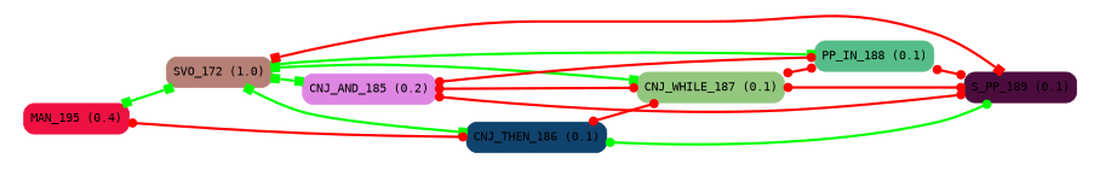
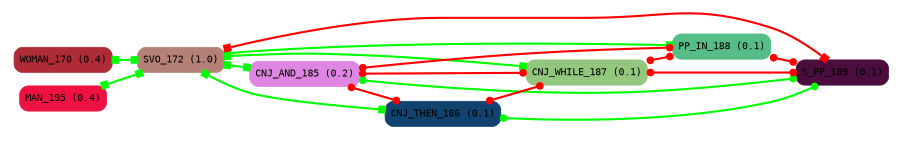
  digraph {
    compound=true
    labeljust=l
    rankdir=LR
    style=rounded
    node [fontname=consolas fontsize=14 shape=box style="filled, rounded"]
    edge [arrowhead=dot arrowtail=dot color=red dir=both penwidth=3 splines=spline]
+   n1 [color="#af2c36" fillcolor="#af2c36" label=<<FONT FACE="consolas">WOMAN_170 (0.4)</FONT>>]
    n2 [color="#b58075" fillcolor="#b58075" label=<<FONT FACE="consolas">SVO_172 (1.0)</FONT>>]
    n3 [color="#df86e2" fillcolor="#df86e2" label=<<FONT FACE="consolas">CNJ_AND_185 (0.2)</FONT>>]
    n4 [color="#10436d" fillcolor="#10436d" label=<<FONT FACE="consolas">CNJ_THEN_186 (0.1)</FONT>>]
    n5 [color="#93c77f" fillcolor="#93c77f" label=<<FONT FACE="consolas">CNJ_WHILE_187 (0.1)</FONT>>]
    n6 [color="#57bd88" fillcolor="#57bd88" label=<<FONT FACE="consolas">PP_IN_188 (0.1)</FONT>>]
    n7 [color="#4b0d3e" fillcolor="#4b0d3e" label=<<FONT FACE="consolas">S_PP_189 (0.1)</FONT>>]
    n8 [color="#ef1142" fillcolor="#ef1142" label=<<FONT FACE="consolas">MAN_195 (0.4)</FONT>>]
    subgraph cluster_1 {
      color=white
      fill=white
+     n1
      n2
      n3
      n4
      n5
      n6
      n7
      n8
    }
+   n1 -> n2 [arrowhead=box arrowtail=box color=green]
    n2 -> n3 [arrowhead=box arrowtail=box color=green]
    n2 -> n4 [arrowhead=box arrowtail=box color=green]
    n2 -> n5 [arrowhead=box arrowtail=box color=green]
    n2 -> n6 [arrowhead=box arrowtail=box color=green]
    n2 -> n7 [arrowhead=box arrowtail=box]
-   n8 -> n4
+   n3 -> n4
    n3 -> n5
    n3 -> n6
-   n3 -> n7
+   n3 -> n7 [color=green]
    n4 -> n5
    n4 -> n7 [color=green]
    n5 -> n6
    n5 -> n7
    n6 -> n7
    n8 -> n2 [arrowhead=box arrowtail=box color=green]
  }
